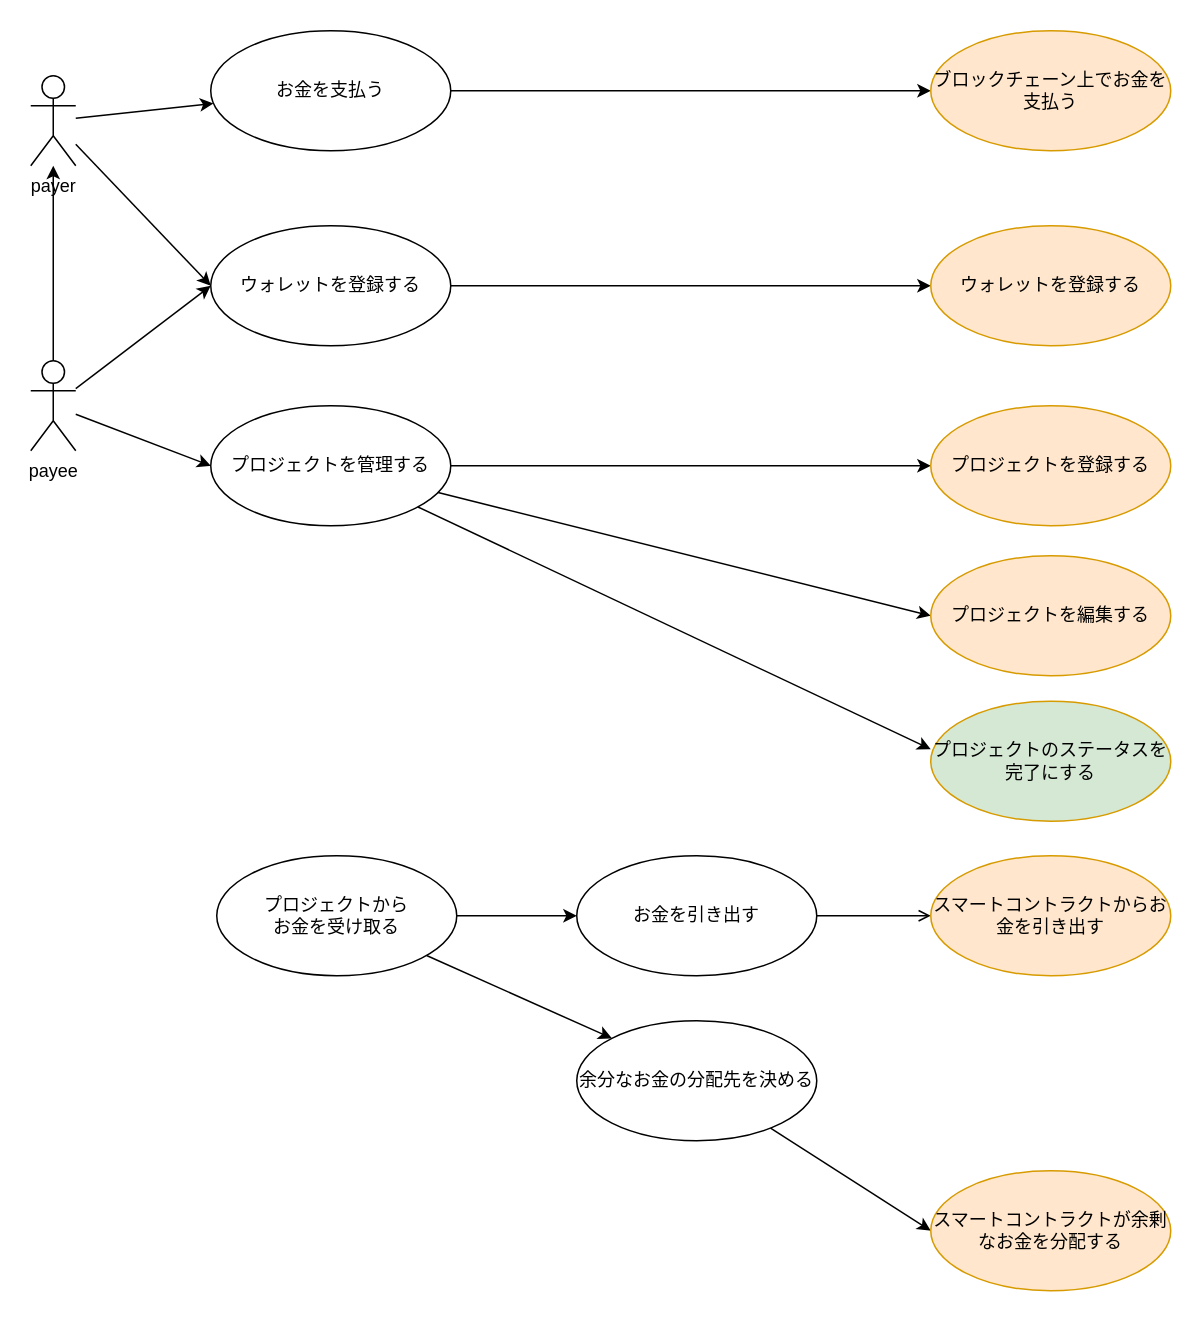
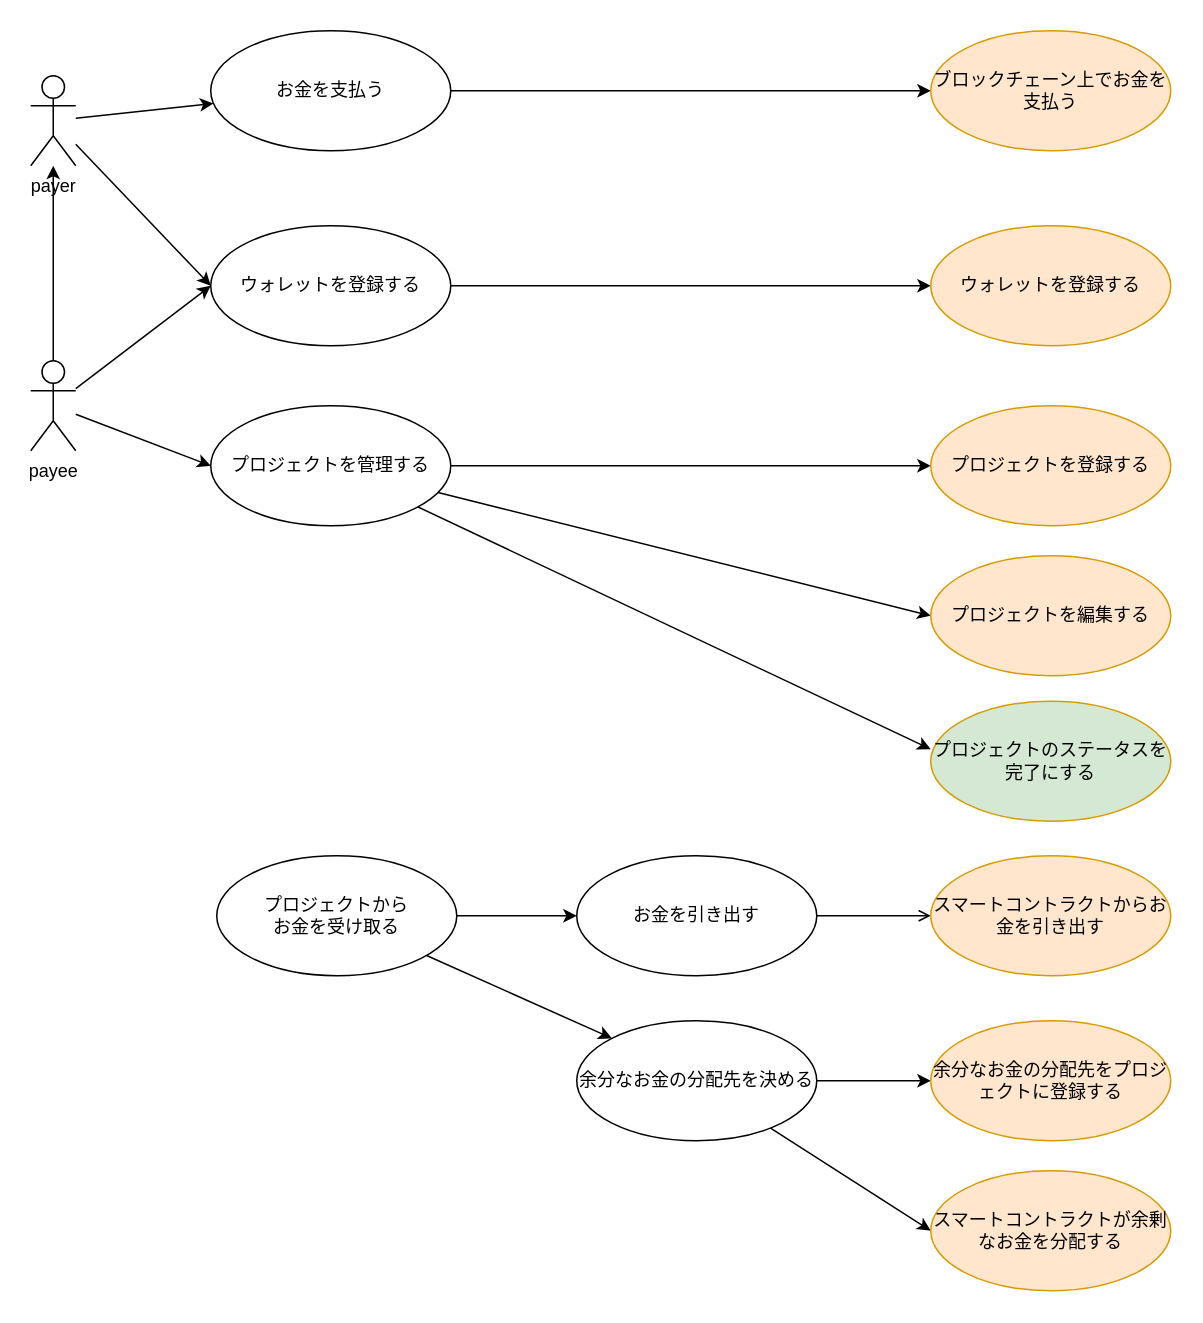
  <mxCell id="0" />
  <mxCell id="1" parent="0" />
  <mxCell id="2" style="edgeStyle=none;html=1;" edge="1" parent="1" source="4" target="10"><mxGeometry relative="1" as="geometry" /></mxCell>
  <mxCell id="3" style="edgeStyle=none;html=1;entryX=0;entryY=0.5;entryDx=0;entryDy=0;" edge="1" parent="1" source="4" target="15"><mxGeometry relative="1" as="geometry" /></mxCell>
  <mxCell id="4" value="payer" style="shape=umlActor;verticalLabelPosition=bottom;verticalAlign=top;html=1;outlineConnect=0;" vertex="1" parent="1"><mxGeometry x="20" y="50" width="30" height="60" as="geometry" /></mxCell>
  <mxCell id="5" style="edgeStyle=none;html=1;" edge="1" parent="1" source="8" target="4"><mxGeometry relative="1" as="geometry" /></mxCell>
  <mxCell id="6" style="edgeStyle=none;html=1;entryX=0;entryY=0.5;entryDx=0;entryDy=0;" edge="1" parent="1" source="8" target="15"><mxGeometry relative="1" as="geometry" /></mxCell>
  <mxCell id="7" style="edgeStyle=none;html=1;entryX=0;entryY=0.5;entryDx=0;entryDy=0;" edge="1" parent="1" source="8" target="23"><mxGeometry relative="1" as="geometry" /></mxCell>
  <mxCell id="8" value="payee" style="shape=umlActor;verticalLabelPosition=bottom;verticalAlign=top;html=1;outlineConnect=0;" vertex="1" parent="1"><mxGeometry x="20" y="240" width="30" height="60" as="geometry" /></mxCell>
  <mxCell id="9" style="edgeStyle=none;html=1;entryX=0;entryY=0.5;entryDx=0;entryDy=0;" edge="1" parent="1" source="10" target="24"><mxGeometry relative="1" as="geometry" /></mxCell>
  <mxCell id="10" value="お金を支払う" style="ellipse;whiteSpace=wrap;html=1;" vertex="1" parent="1"><mxGeometry x="140" y="20" width="160" height="80" as="geometry" /></mxCell>
  <mxCell id="11" style="edgeStyle=none;html=1;" edge="1" parent="1" source="13" target="17"><mxGeometry relative="1" as="geometry" /></mxCell>
  <mxCell id="12" style="edgeStyle=none;html=1;entryX=0;entryY=0;entryDx=0;entryDy=0;" edge="1" parent="1" source="13" target="20"><mxGeometry relative="1" as="geometry" /></mxCell>
  <mxCell id="13" value="プロジェクトから&lt;br&gt;お金を受け取る" style="ellipse;whiteSpace=wrap;html=1;" vertex="1" parent="1"><mxGeometry x="144" y="570" width="160" height="80" as="geometry" /></mxCell>
  <mxCell id="14" style="edgeStyle=none;html=1;entryX=0;entryY=0.5;entryDx=0;entryDy=0;" edge="1" parent="1" source="15" target="25"><mxGeometry relative="1" as="geometry" /></mxCell>
  <mxCell id="15" value="ウォレットを登録する" style="ellipse;whiteSpace=wrap;html=1;" vertex="1" parent="1"><mxGeometry x="140" y="150" width="160" height="80" as="geometry" /></mxCell>
  <mxCell id="16" style="edgeStyle=none;html=1;entryX=0;entryY=0.5;entryDx=0;entryDy=0;endArrow=open;" edge="1" parent="1" source="17" target="30"><mxGeometry relative="1" as="geometry" /></mxCell>
  <mxCell id="17" value="お金を引き出す" style="ellipse;whiteSpace=wrap;html=1;" vertex="1" parent="1"><mxGeometry x="384" y="570" width="160" height="80" as="geometry" /></mxCell>
+ <mxCell id="18" style="edgeStyle=none;html=1;" edge="1" parent="1" source="20" target="31"><mxGeometry relative="1" as="geometry" /></mxCell>
  <mxCell id="19" style="edgeStyle=none;html=1;entryX=0;entryY=0.5;entryDx=0;entryDy=0;" edge="1" parent="1" source="20" target="32"><mxGeometry relative="1" as="geometry" /></mxCell>
  <mxCell id="20" value="余分なお金の分配先を決める" style="ellipse;whiteSpace=wrap;html=1;" vertex="1" parent="1"><mxGeometry x="384" y="680" width="160" height="80" as="geometry" /></mxCell>
  <mxCell id="21" style="edgeStyle=none;html=1;entryX=0;entryY=0.5;entryDx=0;entryDy=0;" edge="1" parent="1" source="23" target="26"><mxGeometry relative="1" as="geometry" /></mxCell>
  <mxCell id="22" style="edgeStyle=none;html=1;entryX=0;entryY=0.5;entryDx=0;entryDy=0;" edge="1" parent="1" source="23" target="27"><mxGeometry relative="1" as="geometry" /></mxCell>
  <mxCell id="23" value="プロジェクトを管理する" style="ellipse;whiteSpace=wrap;html=1;" vertex="1" parent="1"><mxGeometry x="140" y="270" width="160" height="80" as="geometry" /></mxCell>
  <mxCell id="24" value="ブロックチェーン上でお金を支払う" style="ellipse;whiteSpace=wrap;html=1;fillColor=#ffe6cc;strokeColor=#d79b00;" vertex="1" parent="1"><mxGeometry x="620" y="20" width="160" height="80" as="geometry" /></mxCell>
  <mxCell id="25" value="ウォレットを登録する" style="ellipse;whiteSpace=wrap;html=1;fillColor=#ffe6cc;strokeColor=#d79b00;" vertex="1" parent="1"><mxGeometry x="620" y="150" width="160" height="80" as="geometry" /></mxCell>
  <mxCell id="26" value="プロジェクトを登録する" style="ellipse;whiteSpace=wrap;html=1;fillColor=#ffe6cc;strokeColor=#d79b00;" vertex="1" parent="1"><mxGeometry x="620" y="270" width="160" height="80" as="geometry" /></mxCell>
  <mxCell id="27" value="プロジェクトを編集する" style="ellipse;whiteSpace=wrap;html=1;fillColor=#ffe6cc;strokeColor=#d79b00;" vertex="1" parent="1"><mxGeometry x="620" y="370" width="160" height="80" as="geometry" /></mxCell>
  <mxCell id="28" value="プロジェクトのステータスを完了にする" style="ellipse;whiteSpace=wrap;html=1;fillColor=#d5e8d4;strokeColor=#d79b00;" vertex="1" parent="1"><mxGeometry x="620" y="467" width="160" height="80" as="geometry" /></mxCell>
  <mxCell id="29" style="edgeStyle=none;html=1;entryX=0;entryY=0.4;entryDx=0;entryDy=0;entryPerimeter=0;" edge="1" parent="1" source="23" target="28"><mxGeometry relative="1" as="geometry" /></mxCell>
  <mxCell id="30" value="スマートコントラクトからお金を引き出す" style="ellipse;whiteSpace=wrap;html=1;fillColor=#ffe6cc;strokeColor=#d79b00;" vertex="1" parent="1"><mxGeometry x="620" y="570" width="160" height="80" as="geometry" /></mxCell>
+ <mxCell id="31" value="余分なお金の分配先をプロジェクトに登録する" style="ellipse;whiteSpace=wrap;html=1;fillColor=#ffe6cc;strokeColor=#d79b00;" vertex="1" parent="1"><mxGeometry x="620" y="680" width="160" height="80" as="geometry" /></mxCell>
  <mxCell id="32" value="スマートコントラクトが余剰なお金を分配する" style="ellipse;whiteSpace=wrap;html=1;fillColor=#ffe6cc;strokeColor=#d79b00;" vertex="1" parent="1"><mxGeometry x="620" y="780" width="160" height="80" as="geometry" /></mxCell>
